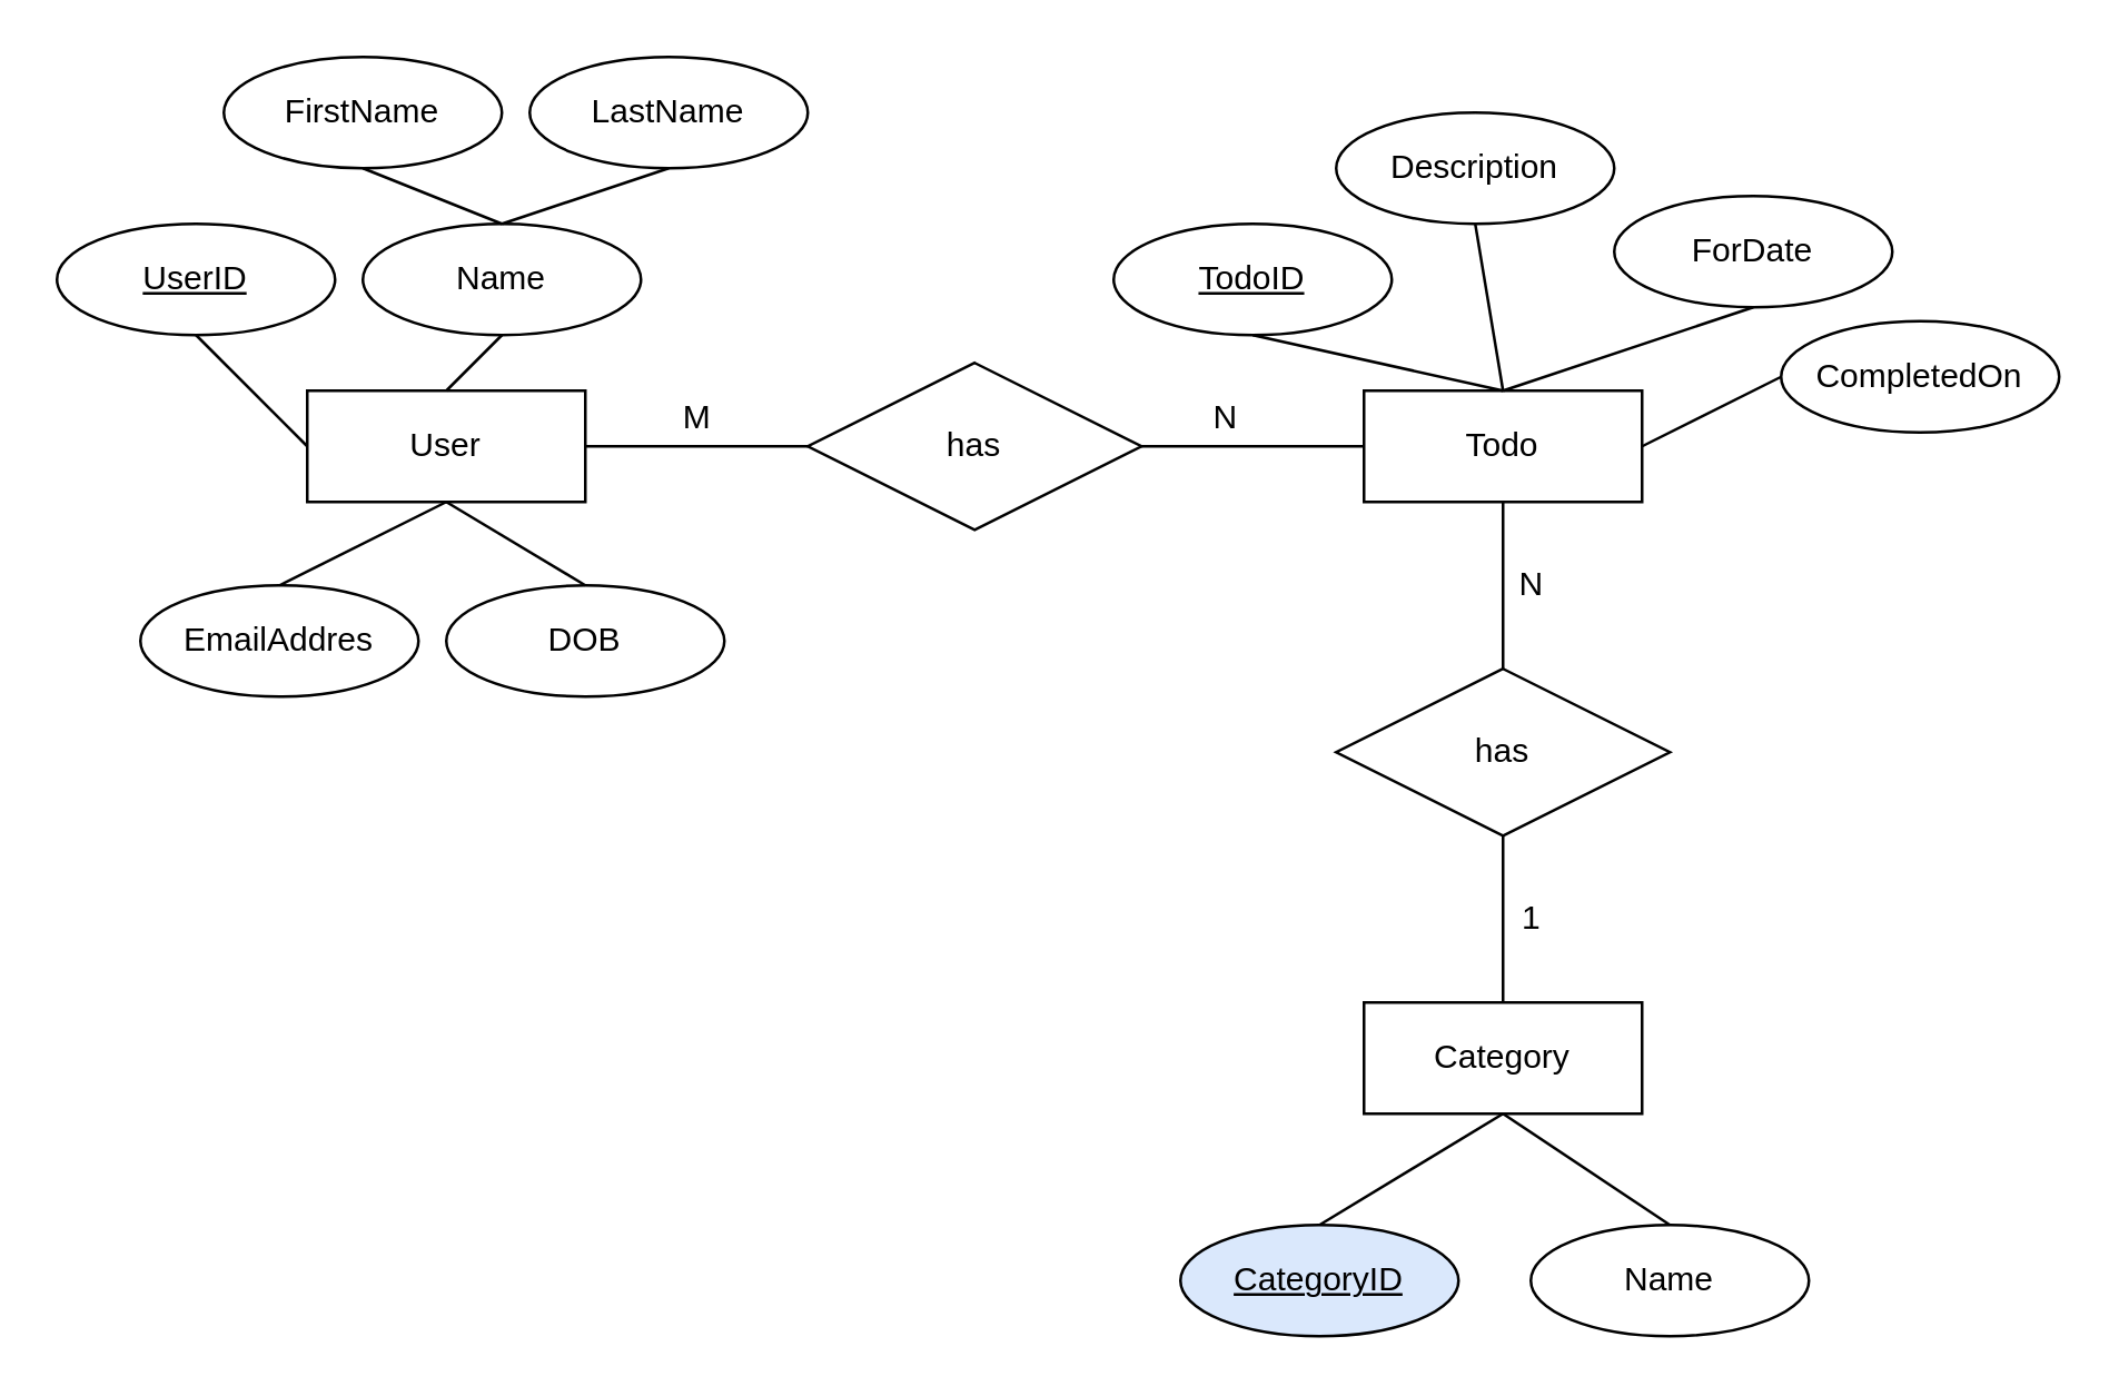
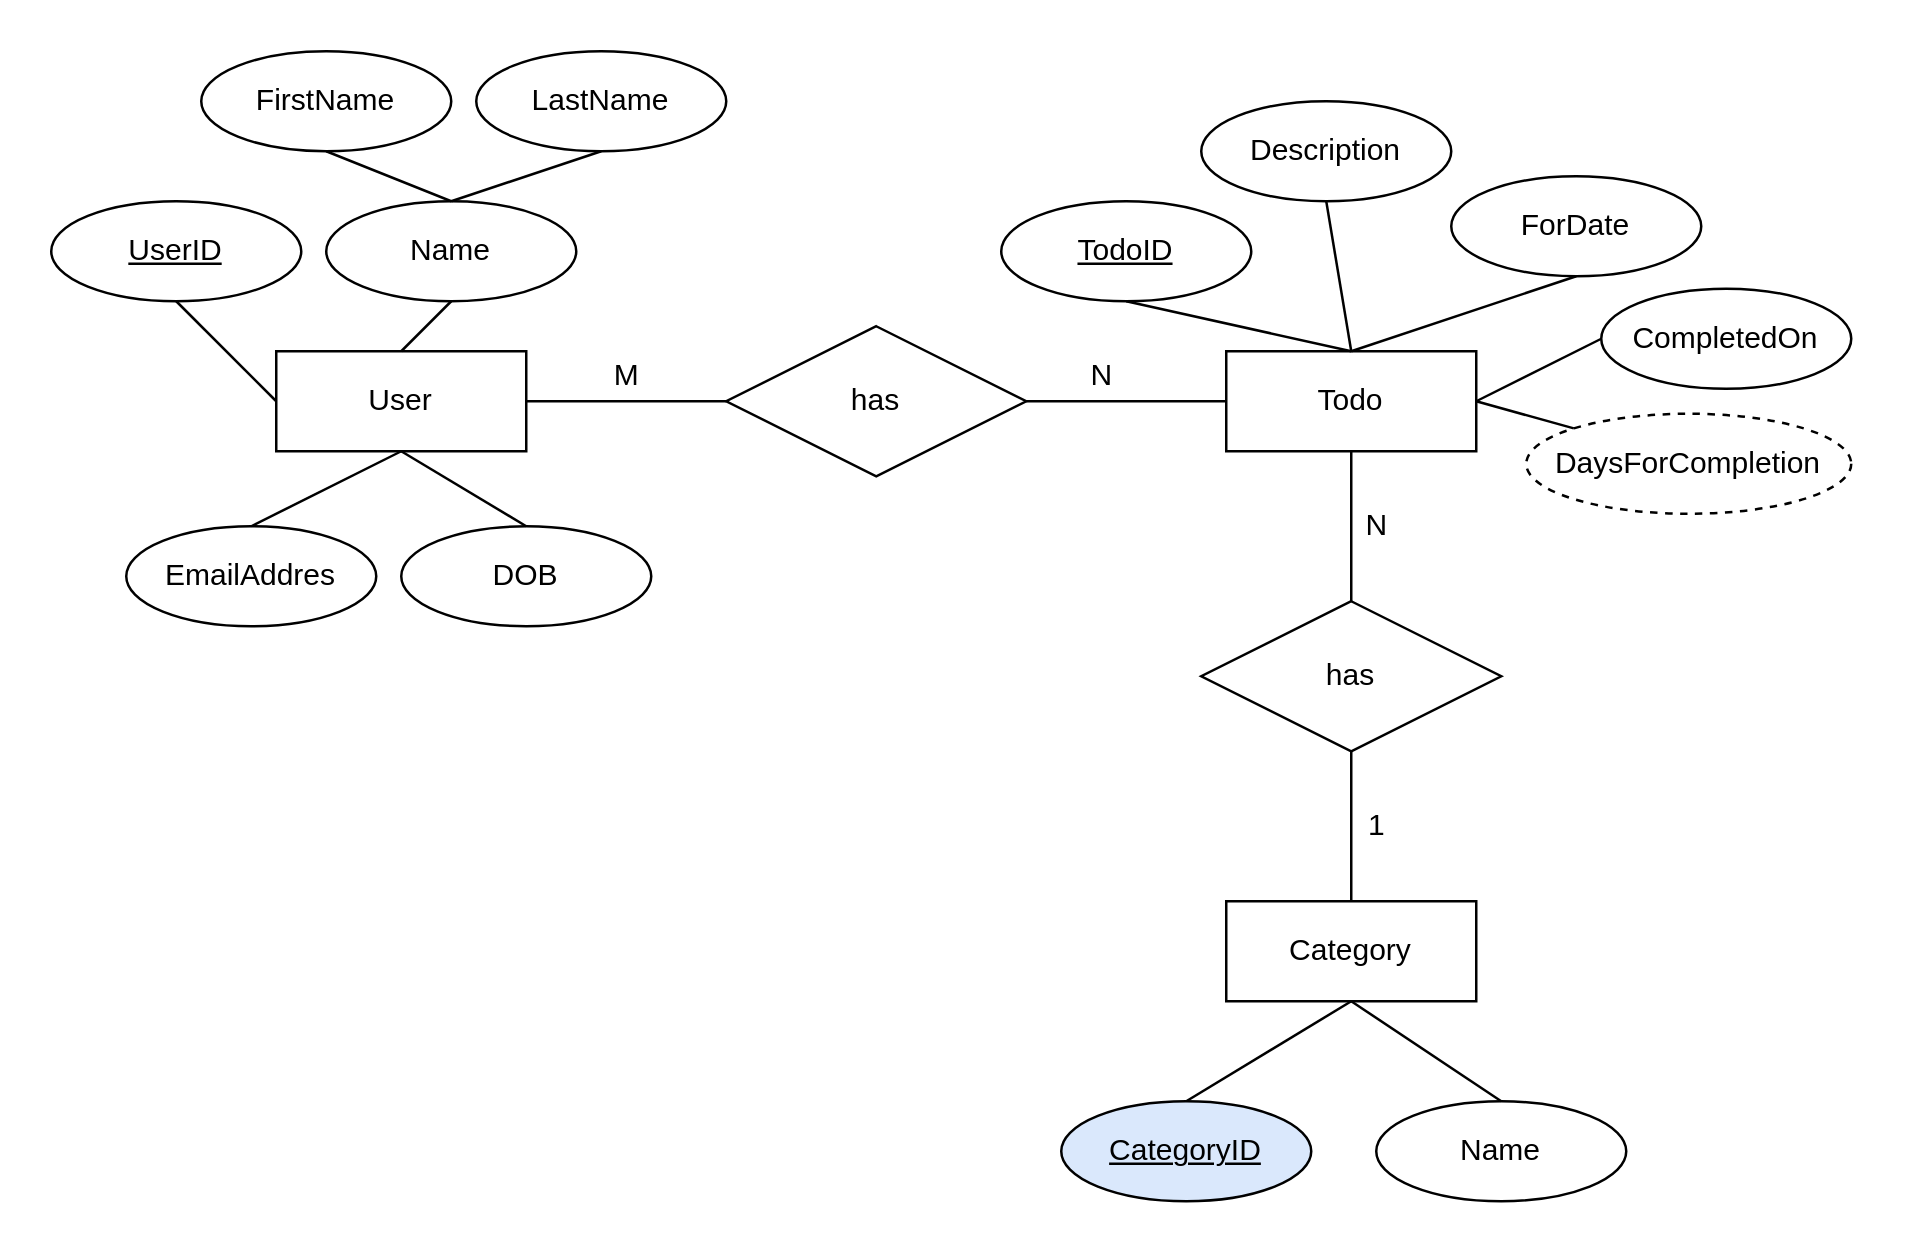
  <mxCell id="0" />
  <mxCell id="1" parent="0" />
  <mxCell id="2" value="User" style="whiteSpace=wrap;html=1;align=center;" parent="1" vertex="1"><mxGeometry x="110" y="140" width="100" height="40" as="geometry" /></mxCell>
  <mxCell id="3" value="Todo" style="whiteSpace=wrap;html=1;align=center;" parent="1" vertex="1"><mxGeometry x="490" y="140" width="100" height="40" as="geometry" /></mxCell>
  <mxCell id="4" value="Category" style="whiteSpace=wrap;html=1;align=center;" parent="1" vertex="1"><mxGeometry x="490" y="360" width="100" height="40" as="geometry" /></mxCell>
  <mxCell id="5" value="has" style="shape=rhombus;perimeter=rhombusPerimeter;whiteSpace=wrap;html=1;align=center;" parent="1" vertex="1"><mxGeometry x="290" y="130" width="120" height="60" as="geometry" /></mxCell>
  <mxCell id="6" value="has" style="shape=rhombus;perimeter=rhombusPerimeter;whiteSpace=wrap;html=1;align=center;" parent="1" vertex="1"><mxGeometry x="480" y="240" width="120" height="60" as="geometry" /></mxCell>
  <mxCell id="7" value="" style="line;strokeWidth=1;rotatable=0;dashed=0;labelPosition=right;align=left;verticalAlign=middle;spacingTop=0;spacingLeft=6;points=[];portConstraint=eastwest;" parent="1" vertex="1"><mxGeometry x="210" y="155" width="80" height="10" as="geometry" /></mxCell>
  <mxCell id="8" value="" style="line;strokeWidth=1;rotatable=0;dashed=0;labelPosition=right;align=left;verticalAlign=middle;spacingTop=0;spacingLeft=6;points=[];portConstraint=eastwest;" parent="1" vertex="1"><mxGeometry x="410" y="155" width="80" height="10" as="geometry" /></mxCell>
  <mxCell id="9" value="" style="endArrow=none;html=1;entryX=0.5;entryY=1;entryDx=0;entryDy=0;exitX=0.5;exitY=0;exitDx=0;exitDy=0;" parent="1" source="6" target="3" edge="1"><mxGeometry width="50" height="50" relative="1" as="geometry"><mxPoint x="520" y="230" as="sourcePoint" /><mxPoint x="570" y="180" as="targetPoint" /></mxGeometry></mxCell>
  <mxCell id="10" value="" style="endArrow=none;html=1;entryX=0.5;entryY=1;entryDx=0;entryDy=0;exitX=0.5;exitY=0;exitDx=0;exitDy=0;" parent="1" source="4" target="6" edge="1"><mxGeometry width="50" height="50" relative="1" as="geometry"><mxPoint x="530" y="350" as="sourcePoint" /><mxPoint x="580" y="300" as="targetPoint" /></mxGeometry></mxCell>
  <mxCell id="11" value="EmailAddres" style="ellipse;whiteSpace=wrap;html=1;align=center;" parent="1" vertex="1"><mxGeometry x="50" y="210" width="100" height="40" as="geometry" /></mxCell>
  <mxCell id="12" value="" style="endArrow=none;html=1;entryX=0.5;entryY=1;entryDx=0;entryDy=0;exitX=0;exitY=0.5;exitDx=0;exitDy=0;" parent="1" source="2" target="20" edge="1"><mxGeometry width="50" height="50" relative="1" as="geometry"><mxPoint x="100" y="170" as="sourcePoint" /><mxPoint x="70" y="130" as="targetPoint" /></mxGeometry></mxCell>
  <mxCell id="13" value="" style="endArrow=none;html=1;entryX=0.5;entryY=1;entryDx=0;entryDy=0;exitX=0.5;exitY=0;exitDx=0;exitDy=0;" parent="1" source="11" target="2" edge="1"><mxGeometry width="50" height="50" relative="1" as="geometry"><mxPoint x="60" y="240" as="sourcePoint" /><mxPoint x="110" y="190" as="targetPoint" /></mxGeometry></mxCell>
  <mxCell id="14" value="Name" style="ellipse;whiteSpace=wrap;html=1;align=center;" parent="1" vertex="1"><mxGeometry x="130" y="80" width="100" height="40" as="geometry" /></mxCell>
  <mxCell id="15" value="FirstName" style="ellipse;whiteSpace=wrap;html=1;align=center;" parent="1" vertex="1"><mxGeometry x="80" y="20" width="100" height="40" as="geometry" /></mxCell>
  <mxCell id="16" value="LastName" style="ellipse;whiteSpace=wrap;html=1;align=center;" parent="1" vertex="1"><mxGeometry x="190" y="20" width="100" height="40" as="geometry" /></mxCell>
  <mxCell id="17" value="" style="endArrow=none;html=1;exitX=0.5;exitY=0;exitDx=0;exitDy=0;entryX=0.5;entryY=1;entryDx=0;entryDy=0;" parent="1" source="2" target="14" edge="1"><mxGeometry width="50" height="50" relative="1" as="geometry"><mxPoint x="150" y="160" as="sourcePoint" /><mxPoint x="180" y="130" as="targetPoint" /></mxGeometry></mxCell>
  <mxCell id="18" value="" style="endArrow=none;html=1;exitX=0.5;exitY=0;exitDx=0;exitDy=0;entryX=0.5;entryY=1;entryDx=0;entryDy=0;" parent="1" source="14" target="15" edge="1"><mxGeometry width="50" height="50" relative="1" as="geometry"><mxPoint x="90" y="100" as="sourcePoint" /><mxPoint x="140" y="50" as="targetPoint" /></mxGeometry></mxCell>
  <mxCell id="19" value="" style="endArrow=none;html=1;entryX=0.5;entryY=1;entryDx=0;entryDy=0;" parent="1" target="16" edge="1"><mxGeometry width="50" height="50" relative="1" as="geometry"><mxPoint x="180" y="80" as="sourcePoint" /><mxPoint x="230" y="80" as="targetPoint" /></mxGeometry></mxCell>
  <mxCell id="20" value="UserID" style="ellipse;whiteSpace=wrap;html=1;align=center;fontStyle=4;" parent="1" vertex="1"><mxGeometry x="20" y="80" width="100" height="40" as="geometry" /></mxCell>
  <mxCell id="21" value="CategoryID" style="ellipse;whiteSpace=wrap;html=1;align=center;fontStyle=4;fillColor=#dae8fc;" parent="1" vertex="1"><mxGeometry x="424" y="440" width="100" height="40" as="geometry" /></mxCell>
  <mxCell id="22" value="Name" style="ellipse;whiteSpace=wrap;html=1;align=center;" parent="1" vertex="1"><mxGeometry x="550" y="440" width="100" height="40" as="geometry" /></mxCell>
  <mxCell id="23" value="" style="endArrow=none;html=1;entryX=0.5;entryY=1;entryDx=0;entryDy=0;exitX=0.5;exitY=0;exitDx=0;exitDy=0;" parent="1" source="21" target="4" edge="1"><mxGeometry width="50" height="50" relative="1" as="geometry"><mxPoint x="430" y="460" as="sourcePoint" /><mxPoint x="480" y="410" as="targetPoint" /></mxGeometry></mxCell>
  <mxCell id="24" value="" style="endArrow=none;html=1;entryX=0.5;entryY=1;entryDx=0;entryDy=0;exitX=0.5;exitY=0;exitDx=0;exitDy=0;" parent="1" source="22" target="4" edge="1"><mxGeometry width="50" height="50" relative="1" as="geometry"><mxPoint x="670" y="460" as="sourcePoint" /><mxPoint x="720" y="410" as="targetPoint" /></mxGeometry></mxCell>
  <mxCell id="25" value="TodoID" style="ellipse;whiteSpace=wrap;html=1;align=center;fontStyle=4;" parent="1" vertex="1"><mxGeometry x="400" y="80" width="100" height="40" as="geometry" /></mxCell>
  <mxCell id="26" value="" style="endArrow=none;html=1;entryX=0.5;entryY=1;entryDx=0;entryDy=0;exitX=0.5;exitY=0;exitDx=0;exitDy=0;" parent="1" source="3" target="25" edge="1"><mxGeometry width="50" height="50" relative="1" as="geometry"><mxPoint x="440" y="240" as="sourcePoint" /><mxPoint x="490" y="190" as="targetPoint" /></mxGeometry></mxCell>
  <mxCell id="27" value="Description" style="ellipse;whiteSpace=wrap;html=1;align=center;" parent="1" vertex="1"><mxGeometry x="480" y="40" width="100" height="40" as="geometry" /></mxCell>
  <mxCell id="28" value="" style="endArrow=none;html=1;entryX=0.5;entryY=1;entryDx=0;entryDy=0;" parent="1" target="27" edge="1"><mxGeometry width="50" height="50" relative="1" as="geometry"><mxPoint x="540" y="140" as="sourcePoint" /><mxPoint x="640" y="90" as="targetPoint" /></mxGeometry></mxCell>
  <mxCell id="29" value="ForDate" style="ellipse;whiteSpace=wrap;html=1;align=center;" parent="1" vertex="1"><mxGeometry x="580" y="70" width="100" height="40" as="geometry" /></mxCell>
  <mxCell id="30" value="" style="endArrow=none;html=1;entryX=0.5;entryY=1;entryDx=0;entryDy=0;exitX=0.5;exitY=0;exitDx=0;exitDy=0;" parent="1" source="3" target="29" edge="1"><mxGeometry width="50" height="50" relative="1" as="geometry"><mxPoint x="600" y="200" as="sourcePoint" /><mxPoint x="650" y="150" as="targetPoint" /></mxGeometry></mxCell>
  <mxCell id="31" value="CompletedOn" style="ellipse;whiteSpace=wrap;html=1;align=center;" parent="1" vertex="1"><mxGeometry x="640" y="115" width="100" height="40" as="geometry" /></mxCell>
  <mxCell id="32" value="" style="endArrow=none;html=1;entryX=0;entryY=0.5;entryDx=0;entryDy=0;exitX=1;exitY=0.5;exitDx=0;exitDy=0;" parent="1" source="3" target="31" edge="1"><mxGeometry width="50" height="50" relative="1" as="geometry"><mxPoint x="600" y="220" as="sourcePoint" /><mxPoint x="650" y="170" as="targetPoint" /></mxGeometry></mxCell>
+ <mxCell id="33" value="DaysForCompletion" style="ellipse;whiteSpace=wrap;html=1;align=center;dashed=1;" parent="1" vertex="1"><mxGeometry x="610" y="165" width="130" height="40" as="geometry" /></mxCell>
+ <mxCell id="34" value="" style="endArrow=none;html=1;entryX=1;entryY=0.5;entryDx=0;entryDy=0;exitX=0;exitY=0;exitDx=0;exitDy=0;" parent="1" source="33" target="3" edge="1"><mxGeometry width="50" height="50" relative="1" as="geometry"><mxPoint x="680" y="320" as="sourcePoint" /><mxPoint x="730" y="270" as="targetPoint" /></mxGeometry></mxCell>
  <mxCell id="35" value="M" style="text;html=1;align=center;verticalAlign=middle;resizable=0;points=[];autosize=1;strokeColor=none;" parent="1" vertex="1"><mxGeometry x="235" y="140" width="30" height="20" as="geometry" /></mxCell>
  <mxCell id="36" value="N" style="text;html=1;align=center;verticalAlign=middle;resizable=0;points=[];autosize=1;strokeColor=none;" parent="1" vertex="1"><mxGeometry x="430" y="140" width="20" height="20" as="geometry" /></mxCell>
  <mxCell id="37" value="N" style="text;html=1;align=center;verticalAlign=middle;resizable=0;points=[];autosize=1;strokeColor=none;" parent="1" vertex="1"><mxGeometry x="540" y="200" width="20" height="20" as="geometry" /></mxCell>
  <mxCell id="38" value="1" style="text;html=1;align=center;verticalAlign=middle;resizable=0;points=[];autosize=1;strokeColor=none;" parent="1" vertex="1"><mxGeometry x="540" y="320" width="20" height="20" as="geometry" /></mxCell>
  <mxCell id="39" value="DOB" style="ellipse;whiteSpace=wrap;html=1;align=center;" vertex="1" parent="1"><mxGeometry x="160" y="210" width="100" height="40" as="geometry" /></mxCell>
  <mxCell id="40" value="" style="endArrow=none;html=1;exitX=0.5;exitY=1;exitDx=0;exitDy=0;entryX=0.5;entryY=0;entryDx=0;entryDy=0;" edge="1" parent="1" source="2" target="39"><mxGeometry width="50" height="50" relative="1" as="geometry"><mxPoint x="200" y="380" as="sourcePoint" /><mxPoint x="250" y="330" as="targetPoint" /></mxGeometry></mxCell>
